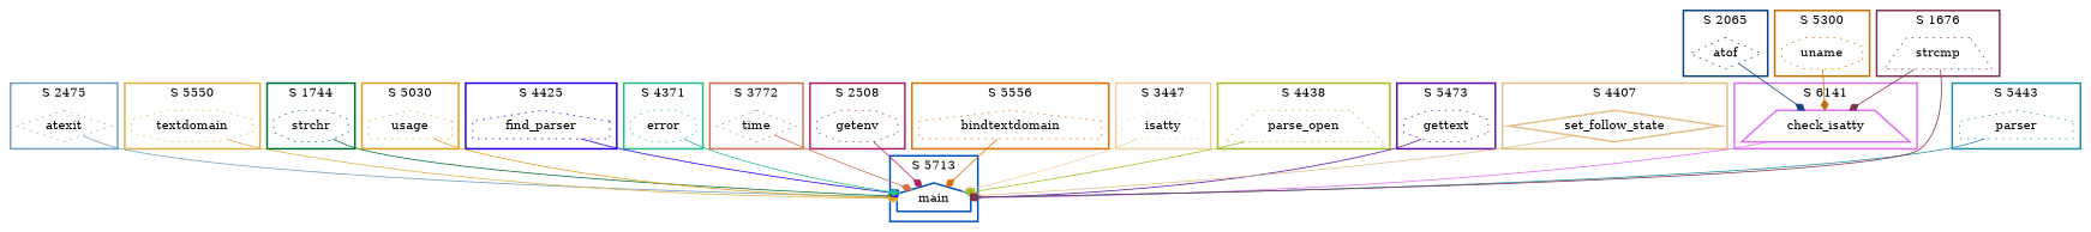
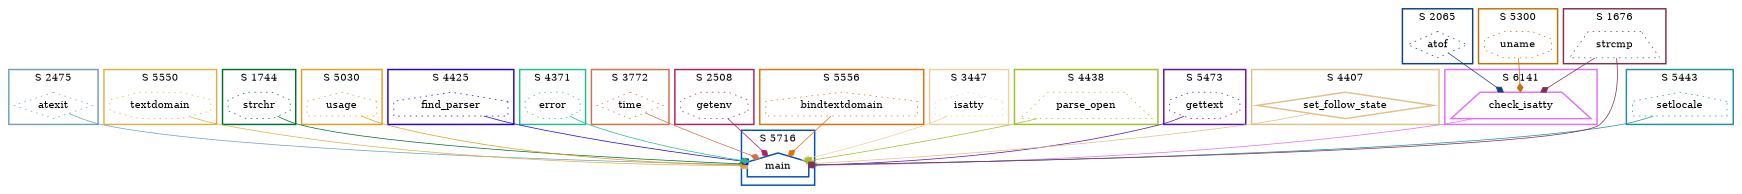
  digraph {
    node [shape=octagon style=dotted]
    edge [arrowhead=diamond color="#803050"]
    n1 [color="#70A0C0" label=atexit shape=diamond]
    n2 [color="#E0B048" label=textdomain]
    n3 [color="#007030" label=strchr]
    n4 [color="#E0A018" label=usage shape=house]
    n5 [color="#2000E8" label=find_parser shape=house]
    n6 [color="#20C088" label=error]
    n7 [color="#0050B8" label=main shape=house style=bold]
    n8 [color="#D07050" label=time shape=diamond]
    n9 [color="#B02060" label=getenv]
    n10 [color="#E07008" label=bindtextdomain shape=house]
    n11 [color="#104080" label=atof shape=diamond]
    n12 [color="#C07008" label=uname]
    n13 [color="#F0D0A0" label=isatty shape=house]
    n14 [color="#A0C028" label=parse_open shape=trapezium]
    n15 [color="#6010A8" label=gettext]
    n16 [color="#E0C088" label=set_follow_state shape=diamond style=bold]
    n17 [color="#E070F8" label=check_isatty shape=trapezium style=bold]
-   n18 [color="#2090A8" label=parser shape=house]
+   n18 [color="#2090A8" label=setlocale shape=house]
    n19 [color="#803050" label=strcmp shape=trapezium]
    subgraph cluster_1 {
      color="#70A0C0"
      label="S 2475"
      style=bold
      n1
    }
    subgraph cluster_2 {
      color="#E0B048"
      label="S 5550"
      style=bold
      n2
    }
    subgraph cluster_3 {
      color="#007030"
      label="S 1744"
      style=bold
      n3
    }
    subgraph cluster_4 {
      color="#E0A018"
      label="S 5030"
      style=bold
      n4
    }
    subgraph cluster_5 {
      color="#2000E8"
      label="S 4425"
      style=bold
      n5
    }
    subgraph cluster_6 {
      color="#20C088"
      label="S 4371"
      style=bold
      n6
    }
    subgraph cluster_7 {
      color="#0050B8"
-     label="S 5713"
+     label="S 5716"
      style=bold
      n7
    }
    subgraph cluster_8 {
      color="#D07050"
      label="S 3772"
      style=bold
      n8
    }
    subgraph cluster_9 {
      color="#B02060"
      label="S 2508"
      style=bold
      n9
    }
    subgraph cluster_10 {
      color="#E07008"
      label="S 5556"
      style=bold
      n10
    }
    subgraph cluster_11 {
      color="#104080"
      label="S 2065"
      style=bold
      n11
    }
    subgraph cluster_12 {
      color="#C07008"
      label="S 5300"
      style=bold
      n12
    }
    subgraph cluster_13 {
      color="#F0D0A0"
      label="S 3447"
      style=bold
      n13
    }
    subgraph cluster_14 {
      color="#A0C028"
      label="S 4438"
      style=bold
      n14
    }
    subgraph cluster_15 {
      color="#6010A8"
      label="S 5473"
      style=bold
      n15
    }
    subgraph cluster_16 {
      color="#E0C088"
      label="S 4407"
      style=bold
      n16
    }
    subgraph cluster_17 {
      color="#E070F8"
      label="S 6141"
      style=bold
      n17
    }
    subgraph cluster_18 {
      color="#2090A8"
      label="S 5443"
      style=bold
      n18
    }
    subgraph cluster_19 {
      color="#803050"
      label="S 1676"
      style=bold
      n19
    }
    n1 -> n7 [arrowhead=box color="#70A0C0"]
    n2 -> n7 [arrowhead=box color="#E0B048"]
    n3 -> n7 [color="#007030"]
    n4 -> n7 [color="#E0A018"]
    n5 -> n7 [arrowhead=box color="#2000E8"]
    n6 -> n7 [color="#20C088"]
    n8 -> n7 [color="#D07050"]
    n9 -> n7 [color="#B02060"]
    n10 -> n7 [color="#E07008"]
    n11 -> n17 [color="#104080"]
    n12 -> n17 [color="#C07008"]
    n13 -> n7 [color="#F0D0A0" arrowhead=""]
    n14 -> n7 [arrowhead=box color="#A0C028"]
    n15 -> n7 [color="#6010A8"]
    n16 -> n7 [color="#E0C088"]
    n17 -> n7 [color="#E070F8"]
    n18 -> n7 [color="#2090A8"]
    n19 -> n7 [arrowhead=box]
    n19 -> n17
  }
